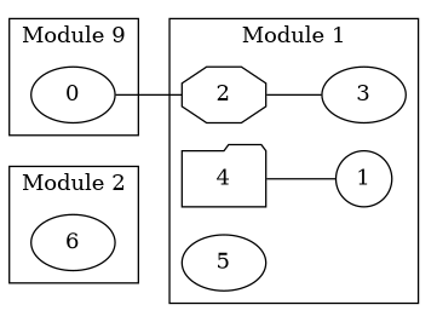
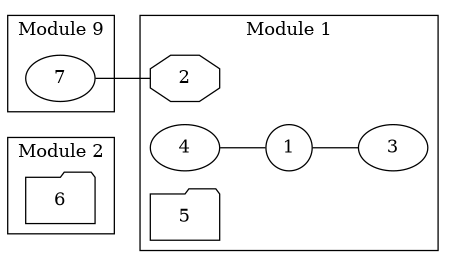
  graph {
    rankdir=LR
    node [shape=ellipse]
-   6
-   7 [label=0]
+   6 [shape=folder]
+   7
    1 [shape=circle]
    2 [shape=octagon]
    3
-   4 [shape=folder]
-   5
+   4
+   5 [shape=folder]
    subgraph cluster_1 {
      label="Module 2"
      6
    }
    subgraph cluster_2 {
      label="Module 9"
      7
    }
    subgraph cluster_3 {
      label="Module 1"
      1
      2
      3
      4
      5
    }
    7 -- 2
-   2 -- 3
+   1 -- 3
    4 -- 1
  }
